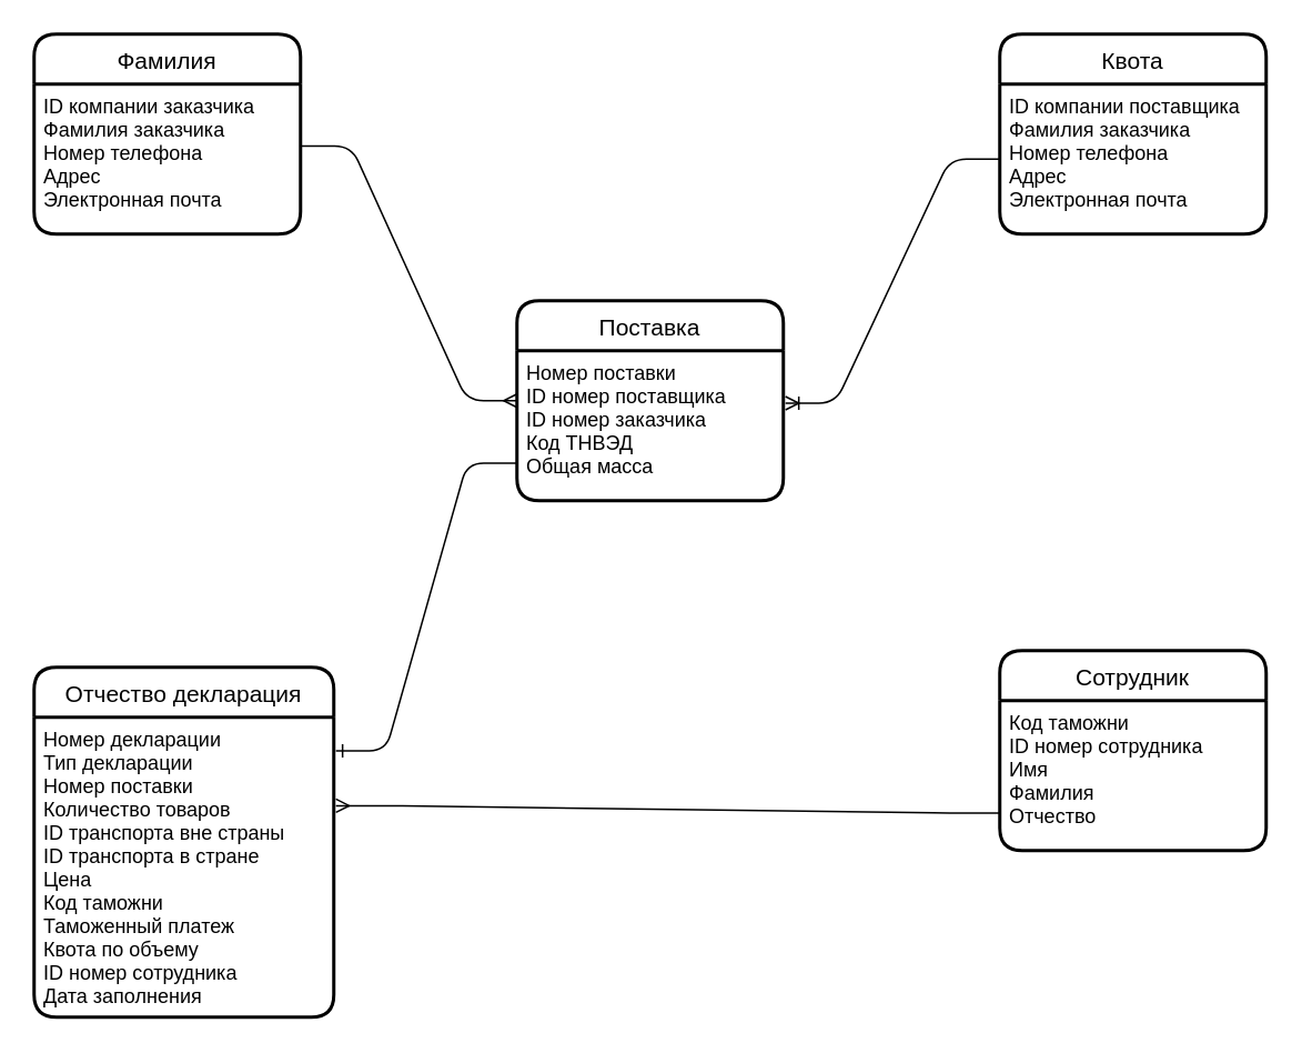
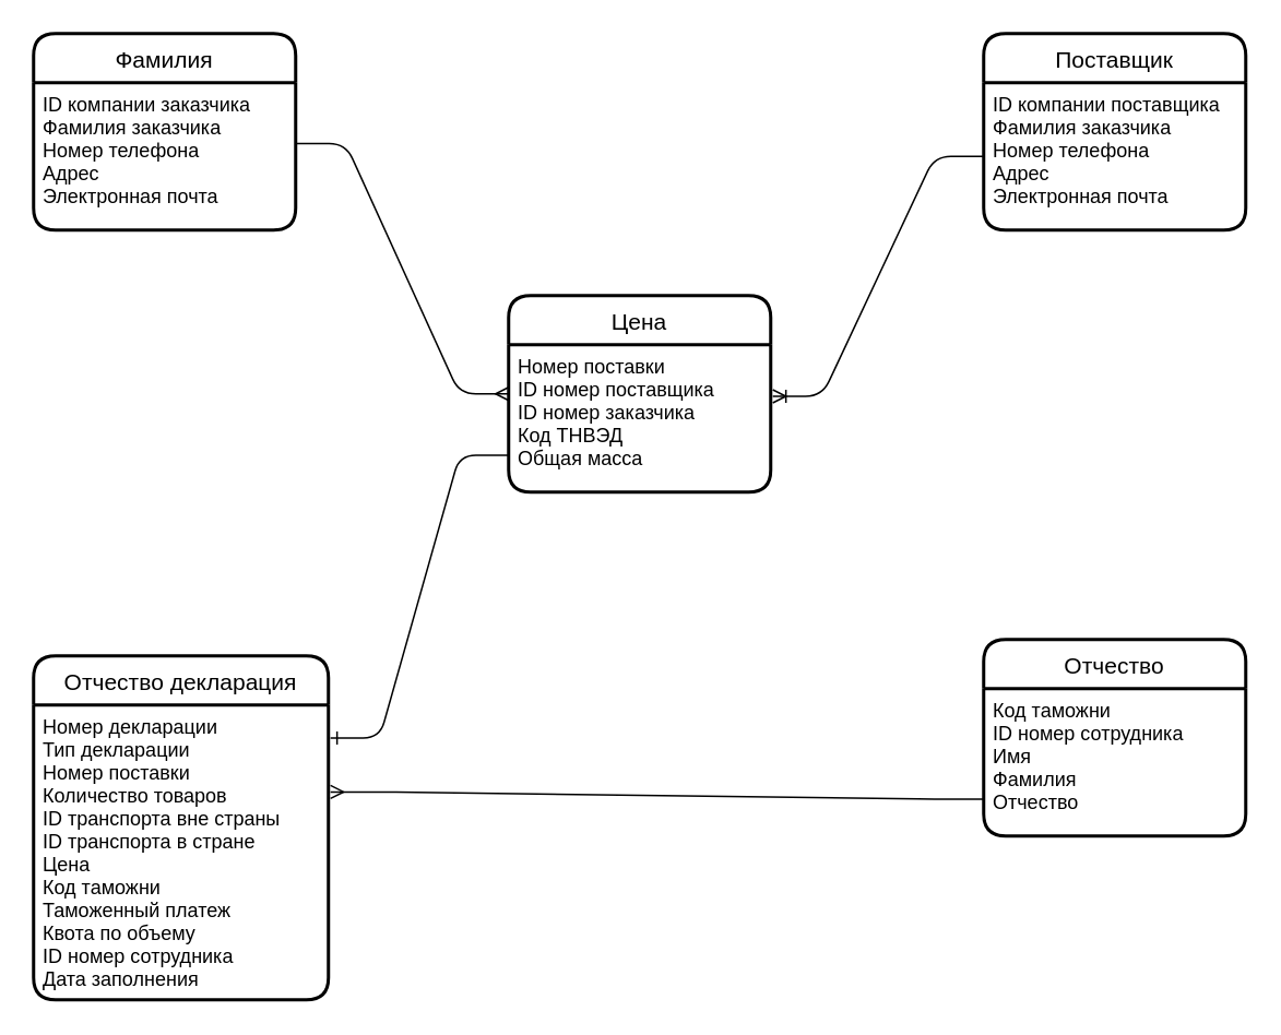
  <mxCell id="0" />
  <mxCell id="1" parent="0" />
  <mxCell id="2" value="Фамилия" style="swimlane;childLayout=stackLayout;horizontal=1;startSize=30;horizontalStack=0;rounded=1;fontSize=14;fontStyle=0;strokeWidth=2;resizeParent=0;resizeLast=1;shadow=0;dashed=0;align=center;" vertex="1" parent="1"><mxGeometry x="20" y="20" width="160" height="120" as="geometry" /></mxCell>
  <mxCell id="3" value="ID компании заказчика&#10;Фамилия заказчика&#10;Номер телефона&#10;Адрес&#10;Электронная почта" style="align=left;strokeColor=none;fillColor=none;spacingLeft=4;fontSize=12;verticalAlign=top;resizable=0;rotatable=0;part=1;" vertex="1" parent="2"><mxGeometry y="30" width="160" height="90" as="geometry" /></mxCell>
- <mxCell id="4" value="Квота" style="swimlane;childLayout=stackLayout;horizontal=1;startSize=30;horizontalStack=0;rounded=1;fontSize=14;fontStyle=0;strokeWidth=2;resizeParent=0;resizeLast=1;shadow=0;dashed=0;align=center;" vertex="1" parent="1"><mxGeometry x="600" y="20" width="160" height="120" as="geometry" /></mxCell>
+ <mxCell id="4" value="Поставщик" style="swimlane;childLayout=stackLayout;horizontal=1;startSize=30;horizontalStack=0;rounded=1;fontSize=14;fontStyle=0;strokeWidth=2;resizeParent=0;resizeLast=1;shadow=0;dashed=0;align=center;" vertex="1" parent="1"><mxGeometry x="600" y="20" width="160" height="120" as="geometry" /></mxCell>
  <mxCell id="5" value="ID компании поставщика&#10;Фамилия заказчика&#10;Номер телефона&#10;Адрес&#10;Электронная почта" style="align=left;strokeColor=none;fillColor=none;spacingLeft=4;fontSize=12;verticalAlign=top;resizable=0;rotatable=0;part=1;" vertex="1" parent="4"><mxGeometry y="30" width="160" height="90" as="geometry" /></mxCell>
- <mxCell id="6" value="Поставка" style="swimlane;childLayout=stackLayout;horizontal=1;startSize=30;horizontalStack=0;rounded=1;fontSize=14;fontStyle=0;strokeWidth=2;resizeParent=0;resizeLast=1;shadow=0;dashed=0;align=center;" vertex="1" parent="1"><mxGeometry x="310" y="180" width="160" height="120" as="geometry" /></mxCell>
+ <mxCell id="6" value="Цена" style="swimlane;childLayout=stackLayout;horizontal=1;startSize=30;horizontalStack=0;rounded=1;fontSize=14;fontStyle=0;strokeWidth=2;resizeParent=0;resizeLast=1;shadow=0;dashed=0;align=center;" vertex="1" parent="1"><mxGeometry x="310" y="180" width="160" height="120" as="geometry" /></mxCell>
  <mxCell id="7" value="Номер поставки&#10;ID номер поставщика&#10;ID номер заказчика&#10;Код ТНВЭД&#10;Общая масса" style="align=left;strokeColor=none;fillColor=none;spacingLeft=4;fontSize=12;verticalAlign=top;resizable=0;rotatable=0;part=1;" vertex="1" parent="6"><mxGeometry y="30" width="160" height="90" as="geometry" /></mxCell>
  <mxCell id="8" value="Отчество декларация" style="swimlane;childLayout=stackLayout;horizontal=1;startSize=30;horizontalStack=0;rounded=1;fontSize=14;fontStyle=0;strokeWidth=2;resizeParent=0;resizeLast=1;shadow=0;dashed=0;align=center;" vertex="1" parent="1"><mxGeometry x="20" y="400" width="180" height="210" as="geometry" /></mxCell>
  <mxCell id="9" value="Номер декларации&#10;Тип декларации&#10;Номер поставки&#10;Количество товаров&#10;ID транспорта вне страны&#10;ID транспорта в стране&#10;Цена&#10;Код таможни&#10;Таможенный платеж&#10;Квота по объему&#10;ID номер сотрудника&#10;Дата заполнения" style="align=left;strokeColor=none;fillColor=none;spacingLeft=4;fontSize=12;verticalAlign=top;resizable=0;rotatable=0;part=1;" vertex="1" parent="8"><mxGeometry y="30" width="180" height="180" as="geometry" /></mxCell>
- <mxCell id="10" value="Сотрудник" style="swimlane;childLayout=stackLayout;horizontal=1;startSize=30;horizontalStack=0;rounded=1;fontSize=14;fontStyle=0;strokeWidth=2;resizeParent=0;resizeLast=1;shadow=0;dashed=0;align=center;" vertex="1" parent="1"><mxGeometry x="600" y="390" width="160" height="120" as="geometry" /></mxCell>
+ <mxCell id="10" value="Отчество" style="swimlane;childLayout=stackLayout;horizontal=1;startSize=30;horizontalStack=0;rounded=1;fontSize=14;fontStyle=0;strokeWidth=2;resizeParent=0;resizeLast=1;shadow=0;dashed=0;align=center;" vertex="1" parent="1"><mxGeometry x="600" y="390" width="160" height="120" as="geometry" /></mxCell>
  <mxCell id="11" value="Код таможни&#10;ID номер сотрудника&#10;Имя &#10;Фамилия&#10;Отчество" style="align=left;strokeColor=none;fillColor=none;spacingLeft=4;fontSize=12;verticalAlign=top;resizable=0;rotatable=0;part=1;" vertex="1" parent="10"><mxGeometry y="30" width="160" height="90" as="geometry" /></mxCell>
  <mxCell id="12" value="" style="edgeStyle=entityRelationEdgeStyle;fontSize=12;html=1;endArrow=ERmany;entryX=1.007;entryY=0.295;entryDx=0;entryDy=0;entryPerimeter=0;exitX=0;exitY=0.75;exitDx=0;exitDy=0;" edge="1" parent="1" source="11" target="9"><mxGeometry width="100" height="100" relative="1" as="geometry"><mxPoint x="460" y="500" as="sourcePoint" /><mxPoint x="440" y="430" as="targetPoint" /></mxGeometry></mxCell>
  <mxCell id="13" value="" style="edgeStyle=entityRelationEdgeStyle;fontSize=12;html=1;endArrow=ERoneToMany;entryX=1.008;entryY=0.35;entryDx=0;entryDy=0;entryPerimeter=0;exitX=0;exitY=0.5;exitDx=0;exitDy=0;" edge="1" parent="1" source="5" target="7"><mxGeometry width="100" height="100" relative="1" as="geometry"><mxPoint x="530" y="300" as="sourcePoint" /><mxPoint x="630" y="200" as="targetPoint" /></mxGeometry></mxCell>
  <mxCell id="14" value="" style="edgeStyle=entityRelationEdgeStyle;fontSize=12;html=1;endArrow=ERmany;entryX=0;entryY=0.5;entryDx=0;entryDy=0;exitX=1.003;exitY=0.413;exitDx=0;exitDy=0;exitPerimeter=0;" edge="1" parent="1" source="3" target="6"><mxGeometry width="100" height="100" relative="1" as="geometry"><mxPoint x="200" y="170" as="sourcePoint" /><mxPoint x="300" y="70" as="targetPoint" /></mxGeometry></mxCell>
  <mxCell id="15" value="" style="edgeStyle=entityRelationEdgeStyle;fontSize=12;html=1;endArrow=ERone;endFill=1;entryX=1.007;entryY=0.112;entryDx=0;entryDy=0;entryPerimeter=0;exitX=0;exitY=0.75;exitDx=0;exitDy=0;" edge="1" parent="1" source="7" target="9"><mxGeometry width="100" height="100" relative="1" as="geometry"><mxPoint x="250" y="430" as="sourcePoint" /><mxPoint x="350" y="330" as="targetPoint" /></mxGeometry></mxCell>
